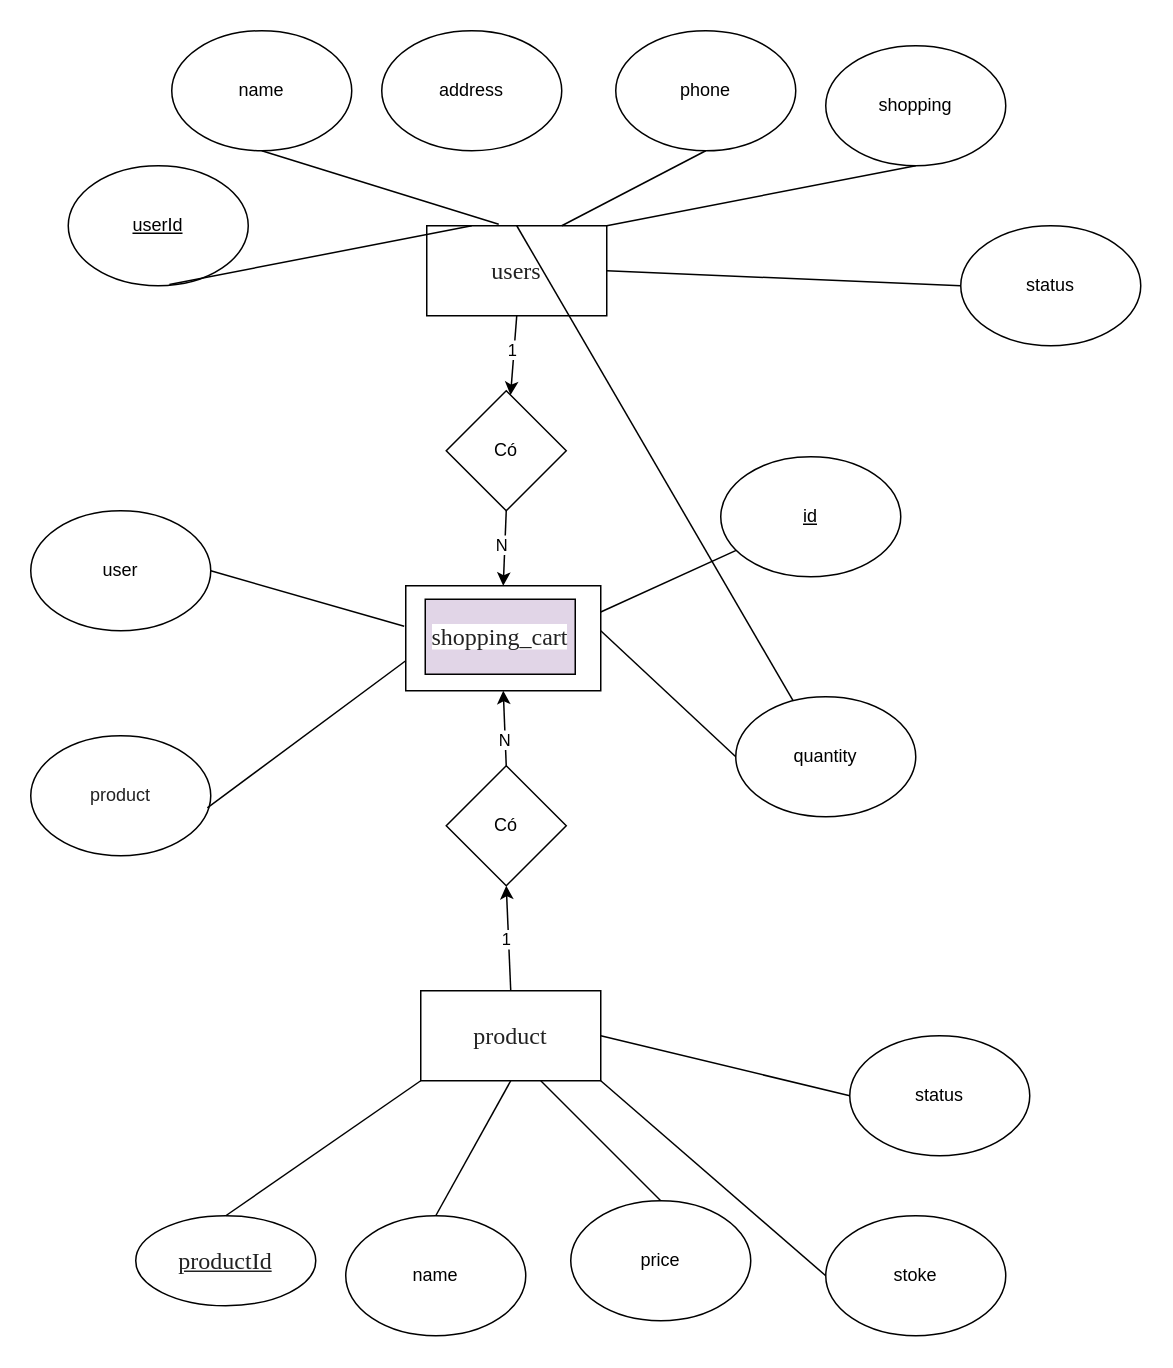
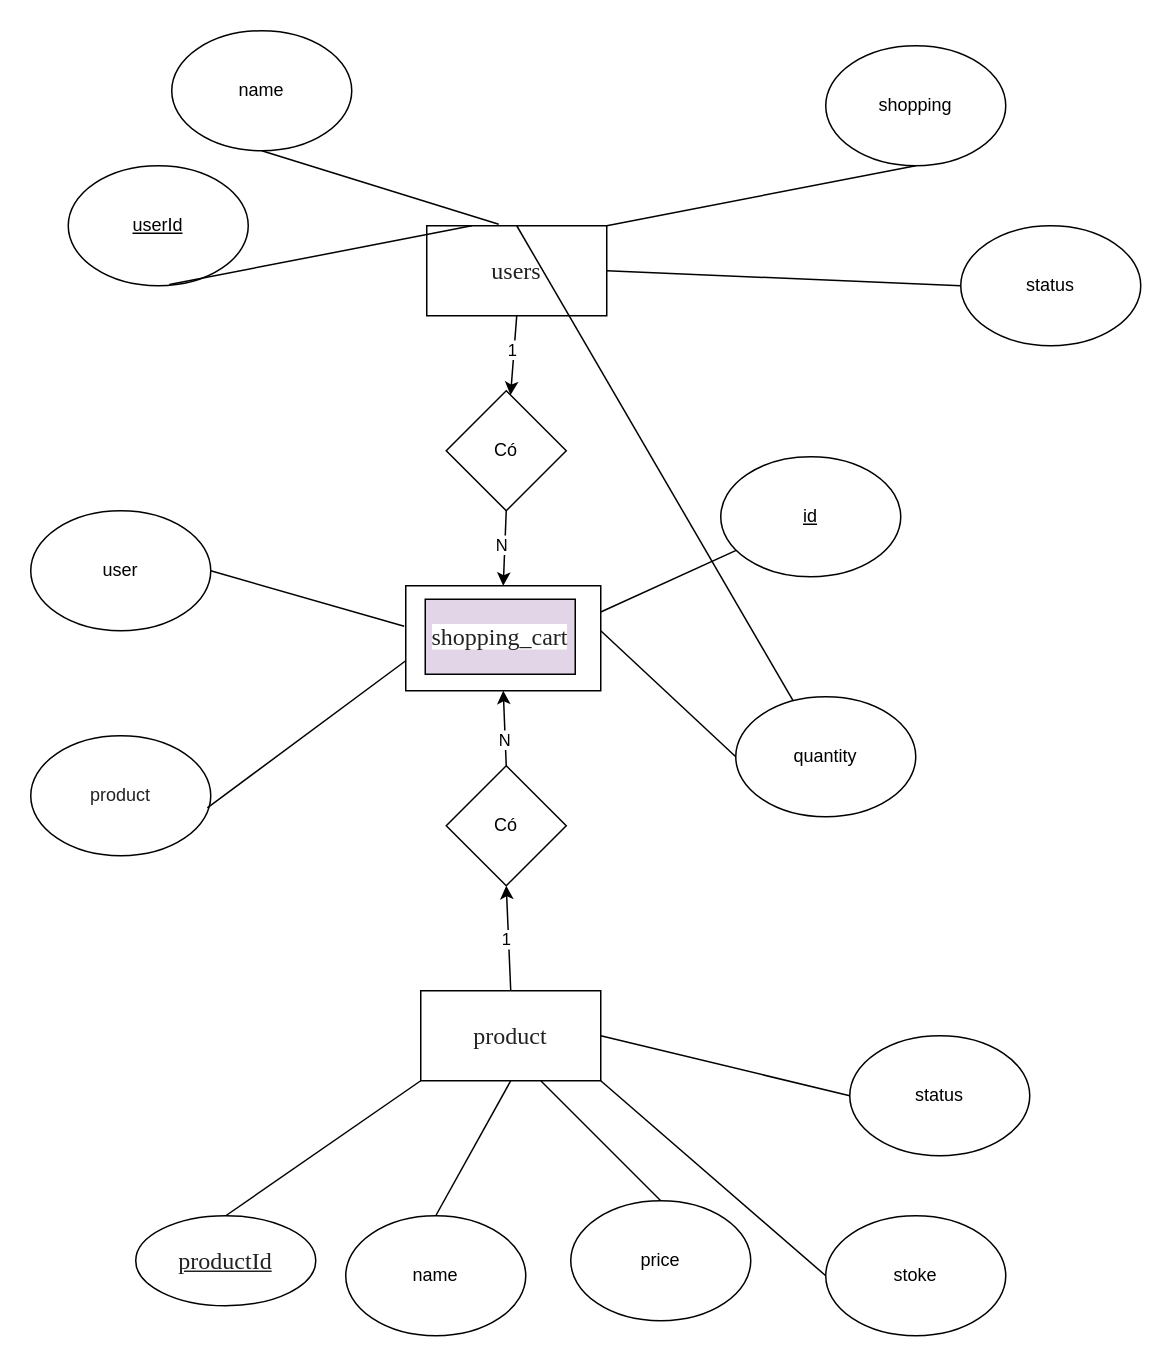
  <mxCell id="0" />
  <mxCell id="1" parent="0" />
  <mxCell id="2" value="&lt;div style=&quot;text-align: left;&quot;&gt;&lt;font face=&quot;Roboto Flex&quot; color=&quot;#222222&quot;&gt;&lt;span style=&quot;font-size: 16px; background-color: rgb(255, 255, 255);&quot;&gt;users&lt;/span&gt;&lt;/font&gt;&lt;/div&gt;" style="rounded=0;whiteSpace=wrap;html=1;" vertex="1" parent="1"><mxGeometry x="284" y="150" width="120" height="60" as="geometry" /></mxCell>
  <mxCell id="3" value="&lt;span style=&quot;color: rgb(34, 34, 34); font-family: &amp;quot;Roboto Flex&amp;quot;; font-size: 16px; text-align: left; background-color: rgb(255, 255, 255);&quot;&gt;product&lt;/span&gt;" style="rounded=0;whiteSpace=wrap;html=1;" vertex="1" parent="1"><mxGeometry x="280" y="660" width="120" height="60" as="geometry" /></mxCell>
  <mxCell id="4" value="Có" style="rhombus;whiteSpace=wrap;html=1;" vertex="1" parent="1"><mxGeometry x="297" y="260" width="80" height="80" as="geometry" /></mxCell>
  <mxCell id="5" value="&lt;u&gt;userId&lt;/u&gt;" style="ellipse;whiteSpace=wrap;html=1;" vertex="1" parent="1"><mxGeometry x="45" y="110" width="120" height="80" as="geometry" /></mxCell>
  <mxCell id="6" value="name" style="ellipse;whiteSpace=wrap;html=1;" vertex="1" parent="1"><mxGeometry x="114" y="20" width="120" height="80" as="geometry" /></mxCell>
  <mxCell id="7" value="shopping" style="ellipse;whiteSpace=wrap;html=1;" vertex="1" parent="1"><mxGeometry x="550" y="30" width="120" height="80" as="geometry" /></mxCell>
  <mxCell id="8" value="" style="endArrow=none;html=1;rounded=0;exitX=0.25;exitY=0;exitDx=0;exitDy=0;entryX=0.562;entryY=0.99;entryDx=0;entryDy=0;entryPerimeter=0;" edge="1" parent="1" source="2" target="5"><mxGeometry width="50" height="50" relative="1" as="geometry"><mxPoint x="354" y="150" as="sourcePoint" /><mxPoint x="174" y="110" as="targetPoint" /></mxGeometry></mxCell>
  <mxCell id="9" value="&lt;span style=&quot;color: rgb(34, 34, 34); font-family: &amp;quot;Roboto Flex&amp;quot;; font-size: 16px; text-align: left; background-color: rgb(255, 255, 255);&quot;&gt;&lt;u&gt;productId&lt;/u&gt;&lt;/span&gt;" style="ellipse;whiteSpace=wrap;html=1;" vertex="1" parent="1"><mxGeometry x="90" y="810" width="120" height="60" as="geometry" /></mxCell>
  <mxCell id="10" value="name" style="ellipse;whiteSpace=wrap;html=1;" vertex="1" parent="1"><mxGeometry x="230" y="810" width="120" height="80" as="geometry" /></mxCell>
  <mxCell id="11" value="price" style="ellipse;whiteSpace=wrap;html=1;" vertex="1" parent="1"><mxGeometry x="380" y="800" width="120" height="80" as="geometry" /></mxCell>
  <mxCell id="12" value="stoke" style="ellipse;whiteSpace=wrap;html=1;" vertex="1" parent="1"><mxGeometry x="550" y="810" width="120" height="80" as="geometry" /></mxCell>
  <mxCell id="13" value="" style="endArrow=none;html=1;rounded=0;entryX=0.5;entryY=0;entryDx=0;entryDy=0;exitX=0;exitY=1;exitDx=0;exitDy=0;" edge="1" parent="1" source="3" target="9"><mxGeometry width="50" height="50" relative="1" as="geometry"><mxPoint x="220.04" y="788" as="sourcePoint" /><mxPoint x="149.04" y="780" as="targetPoint" /></mxGeometry></mxCell>
  <mxCell id="14" value="" style="endArrow=none;html=1;rounded=0;entryX=0.5;entryY=0;entryDx=0;entryDy=0;exitX=0.5;exitY=1;exitDx=0;exitDy=0;" edge="1" parent="1" source="3" target="10"><mxGeometry width="50" height="50" relative="1" as="geometry"><mxPoint x="355" y="740" as="sourcePoint" /><mxPoint x="225" y="830" as="targetPoint" /></mxGeometry></mxCell>
  <mxCell id="15" value="" style="endArrow=none;html=1;rounded=0;entryX=0.5;entryY=0;entryDx=0;entryDy=0;" edge="1" parent="1" target="11"><mxGeometry width="50" height="50" relative="1" as="geometry"><mxPoint x="360" y="720" as="sourcePoint" /><mxPoint x="370" y="840" as="targetPoint" /></mxGeometry></mxCell>
  <mxCell id="16" value="" style="endArrow=none;html=1;rounded=0;entryX=1;entryY=1;entryDx=0;entryDy=0;exitX=0;exitY=0.5;exitDx=0;exitDy=0;" edge="1" parent="1" source="12" target="3"><mxGeometry width="50" height="50" relative="1" as="geometry"><mxPoint x="530" y="640" as="sourcePoint" /><mxPoint x="400" y="730" as="targetPoint" /></mxGeometry></mxCell>
- <mxCell id="17" value="address" style="ellipse;whiteSpace=wrap;html=1;" vertex="1" parent="1"><mxGeometry x="254" y="20" width="120" height="80" as="geometry" /></mxCell>
  <mxCell id="18" value="" style="endArrow=none;html=1;rounded=0;exitX=0.5;exitY=1;exitDx=0;exitDy=0;entryX=1;entryY=0;entryDx=0;entryDy=0;" edge="1" parent="1" source="7" target="2"><mxGeometry width="50" height="50" relative="1" as="geometry"><mxPoint x="649" y="158.96" as="sourcePoint" /><mxPoint x="434" y="119.96" as="targetPoint" /></mxGeometry></mxCell>
  <mxCell id="19" value="" style="endArrow=none;html=1;rounded=0;exitX=0.4;exitY=-0.017;exitDx=0;exitDy=0;entryX=0.5;entryY=1;entryDx=0;entryDy=0;exitPerimeter=0;" edge="1" parent="1" source="2" target="6"><mxGeometry width="50" height="50" relative="1" as="geometry"><mxPoint x="345" y="138.96" as="sourcePoint" /><mxPoint x="60" y="89.96" as="targetPoint" /></mxGeometry></mxCell>
- <mxCell id="20" value="" style="endArrow=none;html=1;rounded=0;exitX=0.5;exitY=1;exitDx=0;exitDy=0;entryX=0.75;entryY=0;entryDx=0;entryDy=0;" edge="1" parent="1" source="21" target="2"><mxGeometry width="50" height="50" relative="1" as="geometry"><mxPoint x="558" y="100" as="sourcePoint" /><mxPoint x="360" y="138" as="targetPoint" /></mxGeometry></mxCell>
- <mxCell id="21" value="phone" style="ellipse;whiteSpace=wrap;html=1;" vertex="1" parent="1"><mxGeometry x="410" y="20" width="120" height="80" as="geometry" /></mxCell>
  <mxCell id="22" value="" style="endArrow=none;html=1;rounded=0;exitX=0.5;exitY=0;exitDx=0;exitDy=0;" edge="1" parent="1" source="2" target="39"><mxGeometry width="50" height="50" relative="1" as="geometry"><mxPoint x="393" y="149" as="sourcePoint" /><mxPoint x="235" y="100" as="targetPoint" /></mxGeometry></mxCell>
  <mxCell id="23" value="status" style="ellipse;whiteSpace=wrap;html=1;" vertex="1" parent="1"><mxGeometry x="640" y="150" width="120" height="80" as="geometry" /></mxCell>
  <mxCell id="24" value="" style="endArrow=none;html=1;rounded=0;exitX=0;exitY=0.5;exitDx=0;exitDy=0;entryX=1;entryY=0.5;entryDx=0;entryDy=0;" edge="1" parent="1" source="23" target="2"><mxGeometry width="50" height="50" relative="1" as="geometry"><mxPoint x="608" y="150" as="sourcePoint" /><mxPoint x="410" y="188" as="targetPoint" /></mxGeometry></mxCell>
  <mxCell id="25" value="" style="rounded=0;whiteSpace=wrap;html=1;" vertex="1" parent="1"><mxGeometry x="270" y="390" width="130" height="70" as="geometry" /></mxCell>
  <mxCell id="26" value="&lt;span style=&quot;color: rgb(34, 34, 34); font-family: &amp;quot;Roboto Flex&amp;quot;; font-size: 16px; text-align: left; background-color: rgb(255, 255, 255);&quot;&gt;shopping_cart&lt;/span&gt;" style="rounded=0;whiteSpace=wrap;html=1;fillColor=#e1d5e7;" vertex="1" parent="1"><mxGeometry x="283" y="399" width="100" height="50" as="geometry" /></mxCell>
  <mxCell id="27" value="" style="endArrow=classic;html=1;rounded=0;exitX=0.5;exitY=1;exitDx=0;exitDy=0;entryX=0.5;entryY=0;entryDx=0;entryDy=0;" edge="1" parent="1" source="4" target="25"><mxGeometry width="50" height="50" relative="1" as="geometry"><mxPoint x="510" y="320" as="sourcePoint" /><mxPoint x="560" y="270" as="targetPoint" /></mxGeometry></mxCell>
  <mxCell id="28" value="N" style="edgeLabel;html=1;align=center;verticalAlign=middle;resizable=0;points=[];" vertex="1" connectable="0" parent="27"><mxGeometry x="-0.096" y="-3" relative="1" as="geometry"><mxPoint as="offset" /></mxGeometry></mxCell>
  <mxCell id="29" value="Có" style="rhombus;whiteSpace=wrap;html=1;" vertex="1" parent="1"><mxGeometry x="297" y="510" width="80" height="80" as="geometry" /></mxCell>
  <mxCell id="30" value="" style="endArrow=classic;html=1;rounded=0;exitX=0.5;exitY=0;exitDx=0;exitDy=0;entryX=0.5;entryY=1;entryDx=0;entryDy=0;" edge="1" parent="1" source="3" target="29"><mxGeometry width="50" height="50" relative="1" as="geometry"><mxPoint x="510" y="320" as="sourcePoint" /><mxPoint x="560" y="270" as="targetPoint" /></mxGeometry></mxCell>
  <mxCell id="31" value="1" style="edgeLabel;html=1;align=center;verticalAlign=middle;resizable=0;points=[];" vertex="1" connectable="0" parent="30"><mxGeometry x="0.012" y="2" relative="1" as="geometry"><mxPoint as="offset" /></mxGeometry></mxCell>
  <mxCell id="32" value="" style="endArrow=classic;html=1;rounded=0;exitX=0.5;exitY=0;exitDx=0;exitDy=0;entryX=0.5;entryY=1;entryDx=0;entryDy=0;" edge="1" parent="1" source="29" target="25"><mxGeometry width="50" height="50" relative="1" as="geometry"><mxPoint x="510" y="320" as="sourcePoint" /><mxPoint x="560" y="270" as="targetPoint" /></mxGeometry></mxCell>
  <mxCell id="33" value="N" style="edgeLabel;html=1;align=center;verticalAlign=middle;resizable=0;points=[];" vertex="1" connectable="0" parent="32"><mxGeometry x="-0.269" y="1" relative="1" as="geometry"><mxPoint as="offset" /></mxGeometry></mxCell>
  <mxCell id="34" value="" style="endArrow=classic;html=1;rounded=0;exitX=0.5;exitY=1;exitDx=0;exitDy=0;" edge="1" parent="1" source="2" target="4"><mxGeometry width="50" height="50" relative="1" as="geometry"><mxPoint x="510" y="420" as="sourcePoint" /><mxPoint x="560" y="370" as="targetPoint" /></mxGeometry></mxCell>
  <mxCell id="35" value="1" style="edgeLabel;html=1;align=center;verticalAlign=middle;resizable=0;points=[];" vertex="1" connectable="0" parent="34"><mxGeometry x="-0.124" y="-2" relative="1" as="geometry"><mxPoint as="offset" /></mxGeometry></mxCell>
  <mxCell id="36" value="status" style="ellipse;whiteSpace=wrap;html=1;" vertex="1" parent="1"><mxGeometry x="566" y="690" width="120" height="80" as="geometry" /></mxCell>
  <mxCell id="37" value="" style="endArrow=none;html=1;rounded=0;entryX=0;entryY=0.5;entryDx=0;entryDy=0;exitX=1;exitY=0.5;exitDx=0;exitDy=0;" edge="1" parent="1" source="3" target="36"><mxGeometry width="50" height="50" relative="1" as="geometry"><mxPoint x="510" y="720" as="sourcePoint" /><mxPoint x="560" y="670" as="targetPoint" /></mxGeometry></mxCell>
  <mxCell id="38" value="&lt;u&gt;id&lt;/u&gt;" style="ellipse;whiteSpace=wrap;html=1;" vertex="1" parent="1"><mxGeometry x="480" y="304" width="120" height="80" as="geometry" /></mxCell>
  <mxCell id="39" value="quantity" style="ellipse;whiteSpace=wrap;html=1;" vertex="1" parent="1"><mxGeometry x="490" y="464" width="120" height="80" as="geometry" /></mxCell>
  <mxCell id="40" value="" style="endArrow=none;html=1;rounded=0;exitX=0;exitY=0.5;exitDx=0;exitDy=0;" edge="1" parent="1" source="39"><mxGeometry width="50" height="50" relative="1" as="geometry"><mxPoint x="200" y="448.96" as="sourcePoint" /><mxPoint x="400" y="420" as="targetPoint" /></mxGeometry></mxCell>
  <mxCell id="41" value="" style="endArrow=none;html=1;rounded=0;entryX=1;entryY=0.25;entryDx=0;entryDy=0;" edge="1" parent="1" source="38" target="25"><mxGeometry width="50" height="50" relative="1" as="geometry"><mxPoint x="500" y="444" as="sourcePoint" /><mxPoint x="410" y="360" as="targetPoint" /></mxGeometry></mxCell>
  <mxCell id="42" value="" style="endArrow=none;html=1;rounded=0;entryX=1;entryY=0.5;entryDx=0;entryDy=0;exitX=-0.008;exitY=0.386;exitDx=0;exitDy=0;exitPerimeter=0;" edge="1" parent="1" source="25" target="43"><mxGeometry width="50" height="50" relative="1" as="geometry"><mxPoint x="240" y="357.5" as="sourcePoint" /><mxPoint x="150" y="399.5" as="targetPoint" /></mxGeometry></mxCell>
  <mxCell id="43" value="user" style="ellipse;whiteSpace=wrap;html=1;" vertex="1" parent="1"><mxGeometry x="20" y="340" width="120" height="80" as="geometry" /></mxCell>
  <mxCell id="44" value="&lt;span style=&quot;color: rgb(34, 34, 34); text-align: left; background-color: rgb(255, 255, 255);&quot;&gt;&lt;font style=&quot;font-size: 12px;&quot; face=&quot;Helvetica&quot;&gt;product&lt;/font&gt;&lt;/span&gt;" style="ellipse;whiteSpace=wrap;html=1;" vertex="1" parent="1"><mxGeometry x="20" y="490" width="120" height="80" as="geometry" /></mxCell>
  <mxCell id="45" value="" style="endArrow=none;html=1;rounded=0;exitX=0.981;exitY=0.601;exitDx=0;exitDy=0;exitPerimeter=0;" edge="1" parent="1" source="44"><mxGeometry width="50" height="50" relative="1" as="geometry"><mxPoint x="104" y="800" as="sourcePoint" /><mxPoint x="270" y="440" as="targetPoint" /></mxGeometry></mxCell>
